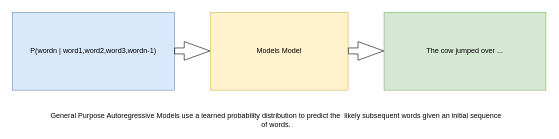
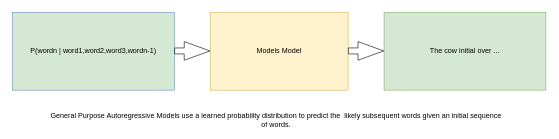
  <mxCell id="0" />
  <mxCell id="1" parent="0" />
- <mxCell id="2" value="P(wordn | word1,word2,word3,wordn-1)" style="rounded=0;whiteSpace=wrap;html=1;hachureGap=4;pointerEvents=0;fillColor=#dae8fc;strokeColor=#6c8ebf;" vertex="1" parent="1"><mxGeometry x="20" y="20" width="270" height="130" as="geometry" /></mxCell>
+ <mxCell id="2" value="P(wordn | word1,word2,word3,wordn-1)" style="rounded=0;whiteSpace=wrap;html=1;hachureGap=4;pointerEvents=0;fillColor=#d5e8d4;strokeColor=#6c8ebf;" vertex="1" parent="1"><mxGeometry x="20" y="20" width="270" height="130" as="geometry" /></mxCell>
  <mxCell id="3" value="Models Model" style="rounded=0;whiteSpace=wrap;html=1;hachureGap=4;pointerEvents=0;fillColor=#fff2cc;strokeColor=#d6b656;" vertex="1" parent="1"><mxGeometry x="350" y="20" width="230" height="130" as="geometry" /></mxCell>
- <mxCell id="4" value="The cow jumped over ..." style="rounded=0;whiteSpace=wrap;html=1;hachureGap=4;pointerEvents=0;fillColor=#d5e8d4;strokeColor=#82b366;" vertex="1" parent="1"><mxGeometry x="640" y="20" width="270" height="130" as="geometry" /></mxCell>
+ <mxCell id="4" value="The cow initial over ..." style="rounded=0;whiteSpace=wrap;html=1;hachureGap=4;pointerEvents=0;fillColor=#d5e8d4;strokeColor=#82b366;" vertex="1" parent="1"><mxGeometry x="640" y="20" width="270" height="130" as="geometry" /></mxCell>
  <mxCell id="5" value="" style="shape=flexArrow;endArrow=classic;html=1;startSize=14;endSize=14;sourcePerimeterSpacing=8;targetPerimeterSpacing=8;" edge="1" parent="1"><mxGeometry width="50" height="50" relative="1" as="geometry"><mxPoint x="290" y="84.5" as="sourcePoint" /><mxPoint x="350" y="84.5" as="targetPoint" /></mxGeometry></mxCell>
  <mxCell id="6" value="" style="shape=flexArrow;endArrow=classic;html=1;startSize=14;endSize=14;sourcePerimeterSpacing=8;targetPerimeterSpacing=8;" edge="1" parent="1"><mxGeometry width="50" height="50" relative="1" as="geometry"><mxPoint x="580" y="84.5" as="sourcePoint" /><mxPoint x="640" y="84.5" as="targetPoint" /></mxGeometry></mxCell>
  <mxCell id="7" value="General Purpose Autoregressive Models use a learned probability distribution to predict the&amp;nbsp; likely subsequent words given an initial sequence of words." style="text;html=1;strokeColor=none;fillColor=none;align=center;verticalAlign=middle;whiteSpace=wrap;rounded=0;hachureGap=4;pointerEvents=0;" vertex="1" parent="1"><mxGeometry x="80" y="190" width="760" height="20" as="geometry" /></mxCell>
